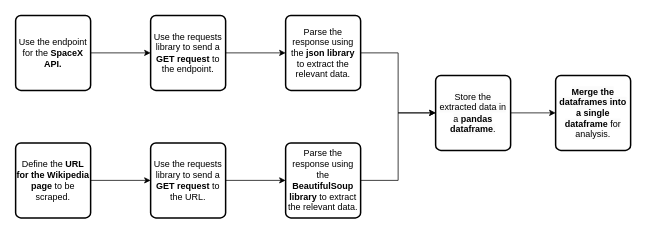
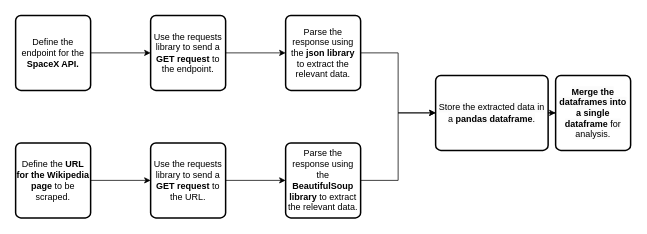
  <mxCell id="0" />
  <mxCell id="1" parent="0" />
  <mxCell id="2" value="" style="edgeStyle=orthogonalEdgeStyle;rounded=0;orthogonalLoop=1;jettySize=auto;html=1;align=center;" edge="1" parent="1" source="3" target="5"><mxGeometry relative="1" as="geometry" /></mxCell>
- <mxCell id="3" value="Use the endpoint for the &lt;b&gt;SpaceX API.&lt;/b&gt;" style="rounded=1;whiteSpace=wrap;html=1;absoluteArcSize=1;arcSize=14;strokeWidth=2;align=center;" vertex="1" parent="1"><mxGeometry x="20" y="20" width="100" height="100" as="geometry" /></mxCell>
+ <mxCell id="3" value="Define the endpoint for the &lt;b&gt;SpaceX API.&lt;/b&gt;" style="rounded=1;whiteSpace=wrap;html=1;absoluteArcSize=1;arcSize=14;strokeWidth=2;align=center;" vertex="1" parent="1"><mxGeometry x="20" y="20" width="100" height="100" as="geometry" /></mxCell>
  <mxCell id="4" value="" style="edgeStyle=orthogonalEdgeStyle;rounded=0;orthogonalLoop=1;jettySize=auto;html=1;align=center;" edge="1" parent="1" source="5" target="7"><mxGeometry relative="1" as="geometry" /></mxCell>
  <mxCell id="5" value="Use the requests library to send a &lt;b&gt;GET request&lt;/b&gt; to the endpoint." style="rounded=1;whiteSpace=wrap;html=1;absoluteArcSize=1;arcSize=14;strokeWidth=2;align=center;" vertex="1" parent="1"><mxGeometry x="200" y="20" width="100" height="100" as="geometry" /></mxCell>
  <mxCell id="6" style="edgeStyle=orthogonalEdgeStyle;rounded=0;orthogonalLoop=1;jettySize=auto;html=1;exitX=1;exitY=0.5;exitDx=0;exitDy=0;align=center;" edge="1" parent="1" source="7" target="15"><mxGeometry relative="1" as="geometry" /></mxCell>
  <mxCell id="7" value="Parse the response using the &lt;b&gt;json library&lt;/b&gt; to extract the relevant data." style="rounded=1;whiteSpace=wrap;html=1;absoluteArcSize=1;arcSize=14;strokeWidth=2;align=center;" vertex="1" parent="1"><mxGeometry x="380" y="20" width="100" height="100" as="geometry" /></mxCell>
  <mxCell id="8" value="" style="edgeStyle=orthogonalEdgeStyle;rounded=0;orthogonalLoop=1;jettySize=auto;html=1;align=center;" edge="1" parent="1" source="9" target="11"><mxGeometry relative="1" as="geometry" /></mxCell>
  <mxCell id="9" value="Define the &lt;b&gt;URL for the Wikipedia page&lt;/b&gt; to be scraped." style="rounded=1;whiteSpace=wrap;html=1;absoluteArcSize=1;arcSize=14;strokeWidth=2;align=center;" vertex="1" parent="1"><mxGeometry x="20" y="190" width="100" height="100" as="geometry" /></mxCell>
  <mxCell id="10" value="" style="edgeStyle=orthogonalEdgeStyle;rounded=0;orthogonalLoop=1;jettySize=auto;html=1;align=center;" edge="1" parent="1" source="11" target="13"><mxGeometry relative="1" as="geometry" /></mxCell>
  <mxCell id="11" value="Use the requests library to send a &lt;b&gt;GET request &lt;/b&gt;to the URL." style="rounded=1;whiteSpace=wrap;html=1;absoluteArcSize=1;arcSize=14;strokeWidth=2;align=center;" vertex="1" parent="1"><mxGeometry x="200" y="190" width="100" height="100" as="geometry" /></mxCell>
  <mxCell id="12" style="edgeStyle=orthogonalEdgeStyle;rounded=0;orthogonalLoop=1;jettySize=auto;html=1;exitX=1;exitY=0.5;exitDx=0;exitDy=0;align=center;" edge="1" parent="1" source="13" target="15"><mxGeometry relative="1" as="geometry" /></mxCell>
  <mxCell id="13" value="Parse the response using the &lt;b&gt;BeautifulSoup library&lt;/b&gt; to extract the relevant data." style="rounded=1;whiteSpace=wrap;html=1;absoluteArcSize=1;arcSize=14;strokeWidth=2;align=center;" vertex="1" parent="1"><mxGeometry x="380" y="190" width="100" height="100" as="geometry" /></mxCell>
  <mxCell id="14" value="" style="edgeStyle=orthogonalEdgeStyle;rounded=0;orthogonalLoop=1;jettySize=auto;html=1;align=center;entryX=0;entryY=0.5;entryDx=0;entryDy=0;" edge="1" parent="1" source="15" target="16"><mxGeometry relative="1" as="geometry"><mxPoint x="760" y="150" as="targetPoint" /></mxGeometry></mxCell>
- <mxCell id="15" value="&lt;span style=&quot;color: rgb(0, 0, 0); font-family: Helvetica; font-size: 12px; font-style: normal; font-variant-ligatures: normal; font-variant-caps: normal; font-weight: 400; letter-spacing: normal; orphans: 2; text-indent: 0px; text-transform: none; widows: 2; word-spacing: 0px; -webkit-text-stroke-width: 0px; background-color: rgb(251, 251, 251); text-decoration-thickness: initial; text-decoration-style: initial; text-decoration-color: initial; float: none; display: inline !important;&quot;&gt;Store the extracted data in a &lt;/span&gt;&lt;span style=&quot;color: rgb(0, 0, 0); font-family: Helvetica; font-size: 12px; font-style: normal; font-variant-ligatures: normal; font-variant-caps: normal; letter-spacing: normal; orphans: 2; text-indent: 0px; text-transform: none; widows: 2; word-spacing: 0px; -webkit-text-stroke-width: 0px; background-color: rgb(251, 251, 251); text-decoration-thickness: initial; text-decoration-style: initial; text-decoration-color: initial; float: none; display: inline !important;&quot;&gt;&lt;b&gt;pandas dataframe&lt;/b&gt;&lt;/span&gt;&lt;span style=&quot;color: rgb(0, 0, 0); font-family: Helvetica; font-size: 12px; font-style: normal; font-variant-ligatures: normal; font-variant-caps: normal; font-weight: 400; letter-spacing: normal; orphans: 2; text-indent: 0px; text-transform: none; widows: 2; word-spacing: 0px; -webkit-text-stroke-width: 0px; background-color: rgb(251, 251, 251); text-decoration-thickness: initial; text-decoration-style: initial; text-decoration-color: initial; float: none; display: inline !important;&quot;&gt;.&lt;/span&gt;" style="rounded=1;whiteSpace=wrap;html=1;absoluteArcSize=1;arcSize=14;strokeWidth=2;align=center;" vertex="1" parent="1"><mxGeometry x="580" y="100" width="100" height="100" as="geometry" /></mxCell>
+ <mxCell id="15" value="&lt;span style=&quot;color: rgb(0, 0, 0); font-family: Helvetica; font-size: 12px; font-style: normal; font-variant-ligatures: normal; font-variant-caps: normal; font-weight: 400; letter-spacing: normal; orphans: 2; text-indent: 0px; text-transform: none; widows: 2; word-spacing: 0px; -webkit-text-stroke-width: 0px; background-color: rgb(251, 251, 251); text-decoration-thickness: initial; text-decoration-style: initial; text-decoration-color: initial; float: none; display: inline !important;&quot;&gt;Store the extracted data in a &lt;/span&gt;&lt;span style=&quot;color: rgb(0, 0, 0); font-family: Helvetica; font-size: 12px; font-style: normal; font-variant-ligatures: normal; font-variant-caps: normal; letter-spacing: normal; orphans: 2; text-indent: 0px; text-transform: none; widows: 2; word-spacing: 0px; -webkit-text-stroke-width: 0px; background-color: rgb(251, 251, 251); text-decoration-thickness: initial; text-decoration-style: initial; text-decoration-color: initial; float: none; display: inline !important;&quot;&gt;&lt;b&gt;pandas dataframe&lt;/b&gt;&lt;/span&gt;&lt;span style=&quot;color: rgb(0, 0, 0); font-family: Helvetica; font-size: 12px; font-style: normal; font-variant-ligatures: normal; font-variant-caps: normal; font-weight: 400; letter-spacing: normal; orphans: 2; text-indent: 0px; text-transform: none; widows: 2; word-spacing: 0px; -webkit-text-stroke-width: 0px; background-color: rgb(251, 251, 251); text-decoration-thickness: initial; text-decoration-style: initial; text-decoration-color: initial; float: none; display: inline !important;&quot;&gt;.&lt;/span&gt;" style="rounded=1;whiteSpace=wrap;html=1;absoluteArcSize=1;arcSize=14;strokeWidth=2;align=center;" vertex="1" parent="1"><mxGeometry x="580" y="100" width="150" height="100" as="geometry" /></mxCell>
  <mxCell id="16" value="&lt;span style=&quot;color: rgb(0, 0, 0); font-family: Helvetica; font-size: 12px; font-style: normal; font-variant-ligatures: normal; font-variant-caps: normal; letter-spacing: normal; orphans: 2; text-indent: 0px; text-transform: none; widows: 2; word-spacing: 0px; -webkit-text-stroke-width: 0px; background-color: rgb(251, 251, 251); text-decoration-thickness: initial; text-decoration-style: initial; text-decoration-color: initial; float: none; display: inline !important;&quot;&gt;&lt;b&gt;Merge the dataframes into a single dataframe&lt;/b&gt;&lt;/span&gt;&lt;span style=&quot;color: rgb(0, 0, 0); font-family: Helvetica; font-size: 12px; font-style: normal; font-variant-ligatures: normal; font-variant-caps: normal; font-weight: 400; letter-spacing: normal; orphans: 2; text-indent: 0px; text-transform: none; widows: 2; word-spacing: 0px; -webkit-text-stroke-width: 0px; background-color: rgb(251, 251, 251); text-decoration-thickness: initial; text-decoration-style: initial; text-decoration-color: initial; float: none; display: inline !important;&quot;&gt; for analysis.&lt;/span&gt;" style="rounded=1;whiteSpace=wrap;html=1;absoluteArcSize=1;arcSize=14;strokeWidth=2;align=center;" vertex="1" parent="1"><mxGeometry x="740" y="100" width="100" height="100" as="geometry" /></mxCell>
